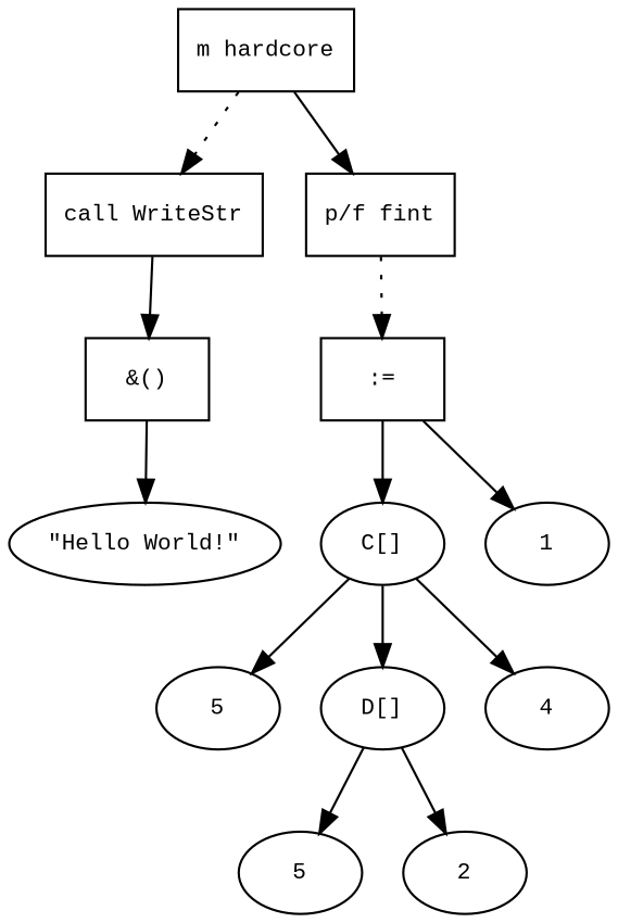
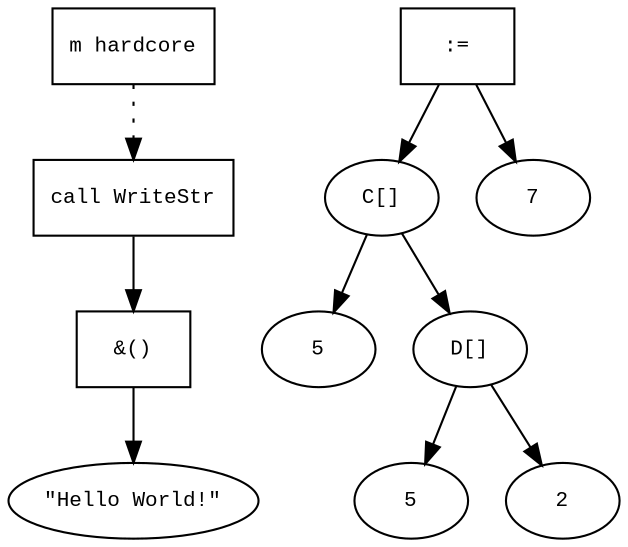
  digraph {
    fontname="Times New Roman"
    fontsize=10
    node [fontname="Courier New" fontsize=10 shape=ellipse]
    edge [fontname="Times New Roman" fontsize=10]
    n1 [label="m hardcore" shape=box]
    n2 [label="call WriteStr" shape=box]
-   n3 [label="p/f fint" shape=box]
    n4 [label="&()" shape=box]
    n5 [label=":=" shape=box]
    n6 [label="\"Hello World!\""]
    n7 [label="C[]"]
-   n8 [label=1]
+   n8 [label=7]
    n9 [label=5]
    n10 [label="D[]"]
-   n11 [label=4]
    n12 [label=5]
    n13 [label=2]
    n1 -> n2 [style=dotted]
-   n1 -> n3
    n2 -> n4
-   n3 -> n5 [style=dotted]
    n4 -> n6
    n5 -> n7
    n5 -> n8
    n7 -> n9
    n7 -> n10
-   n7 -> n11
    n10 -> n12
    n10 -> n13
  }
